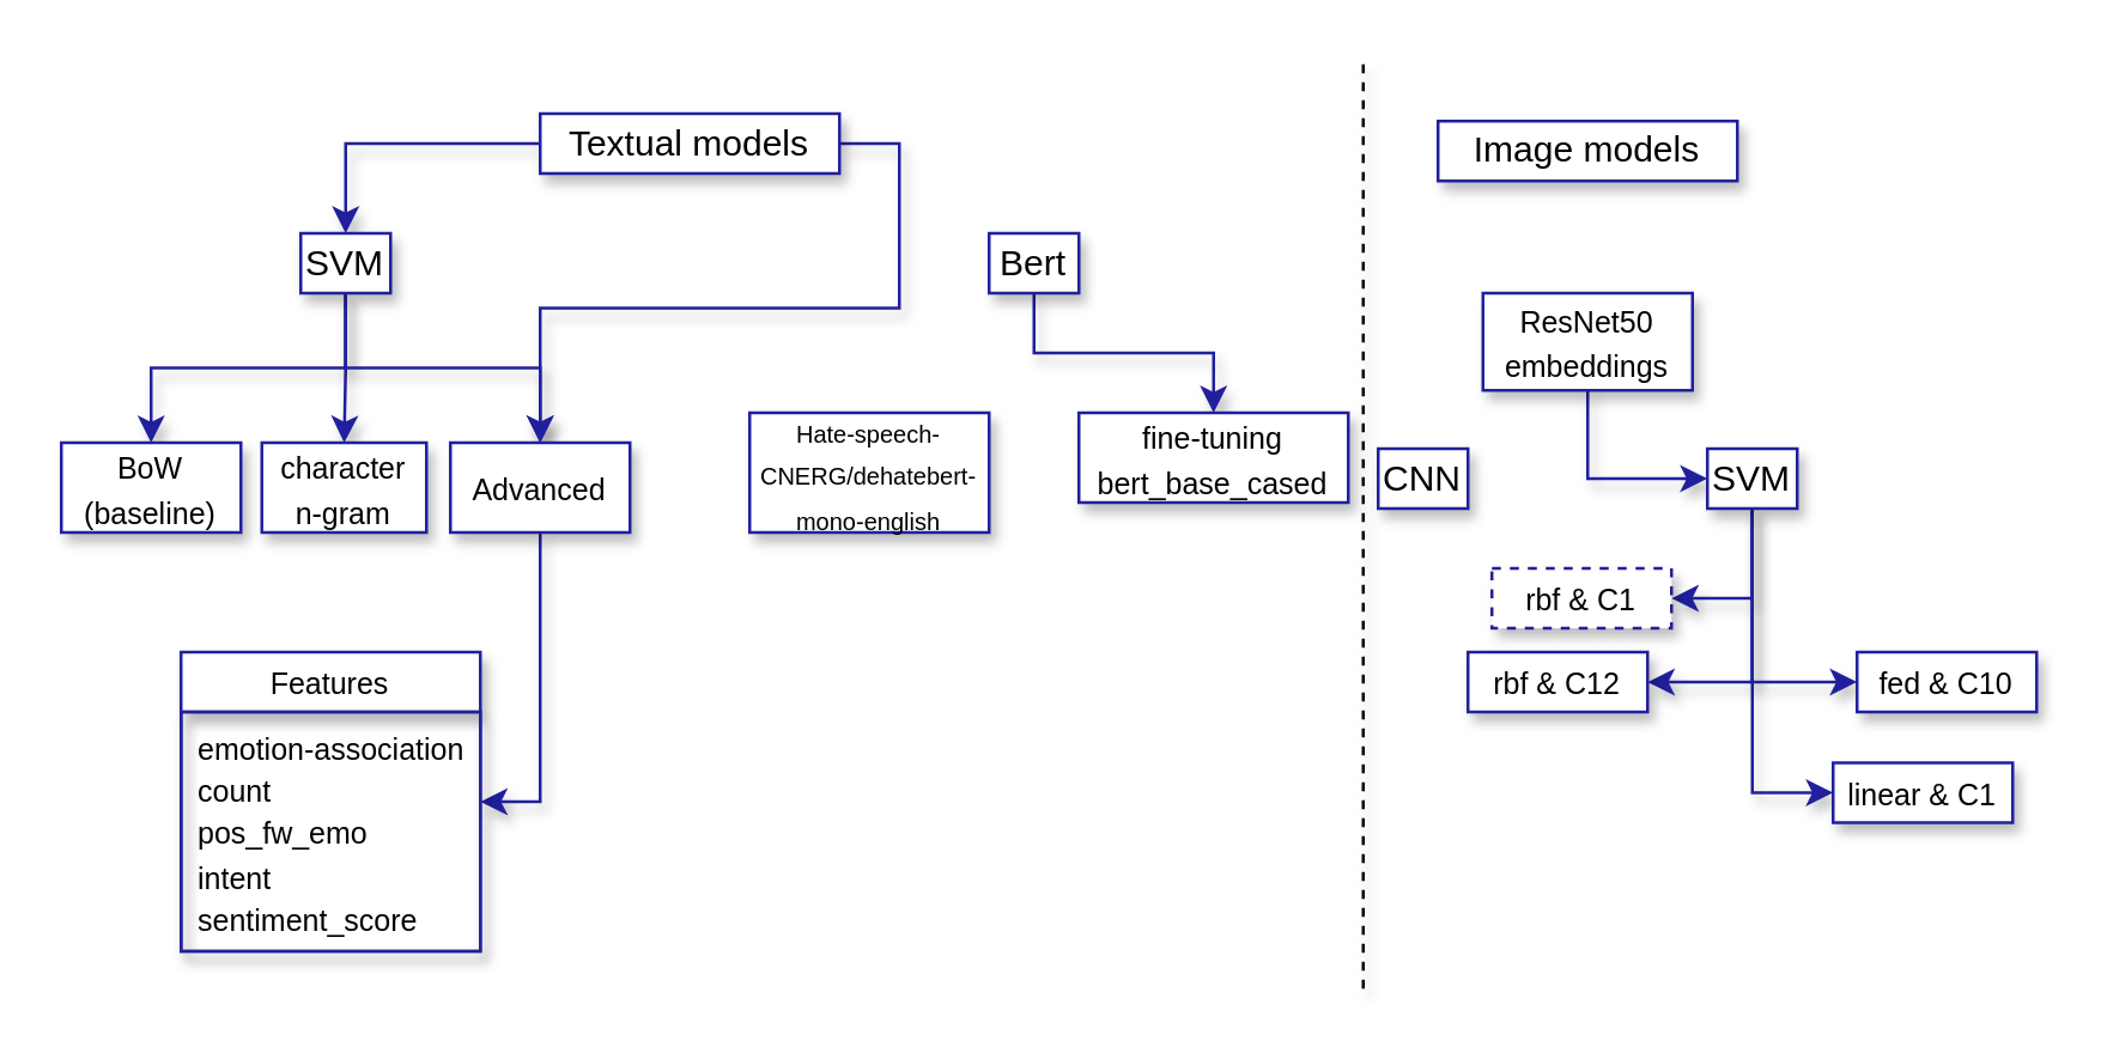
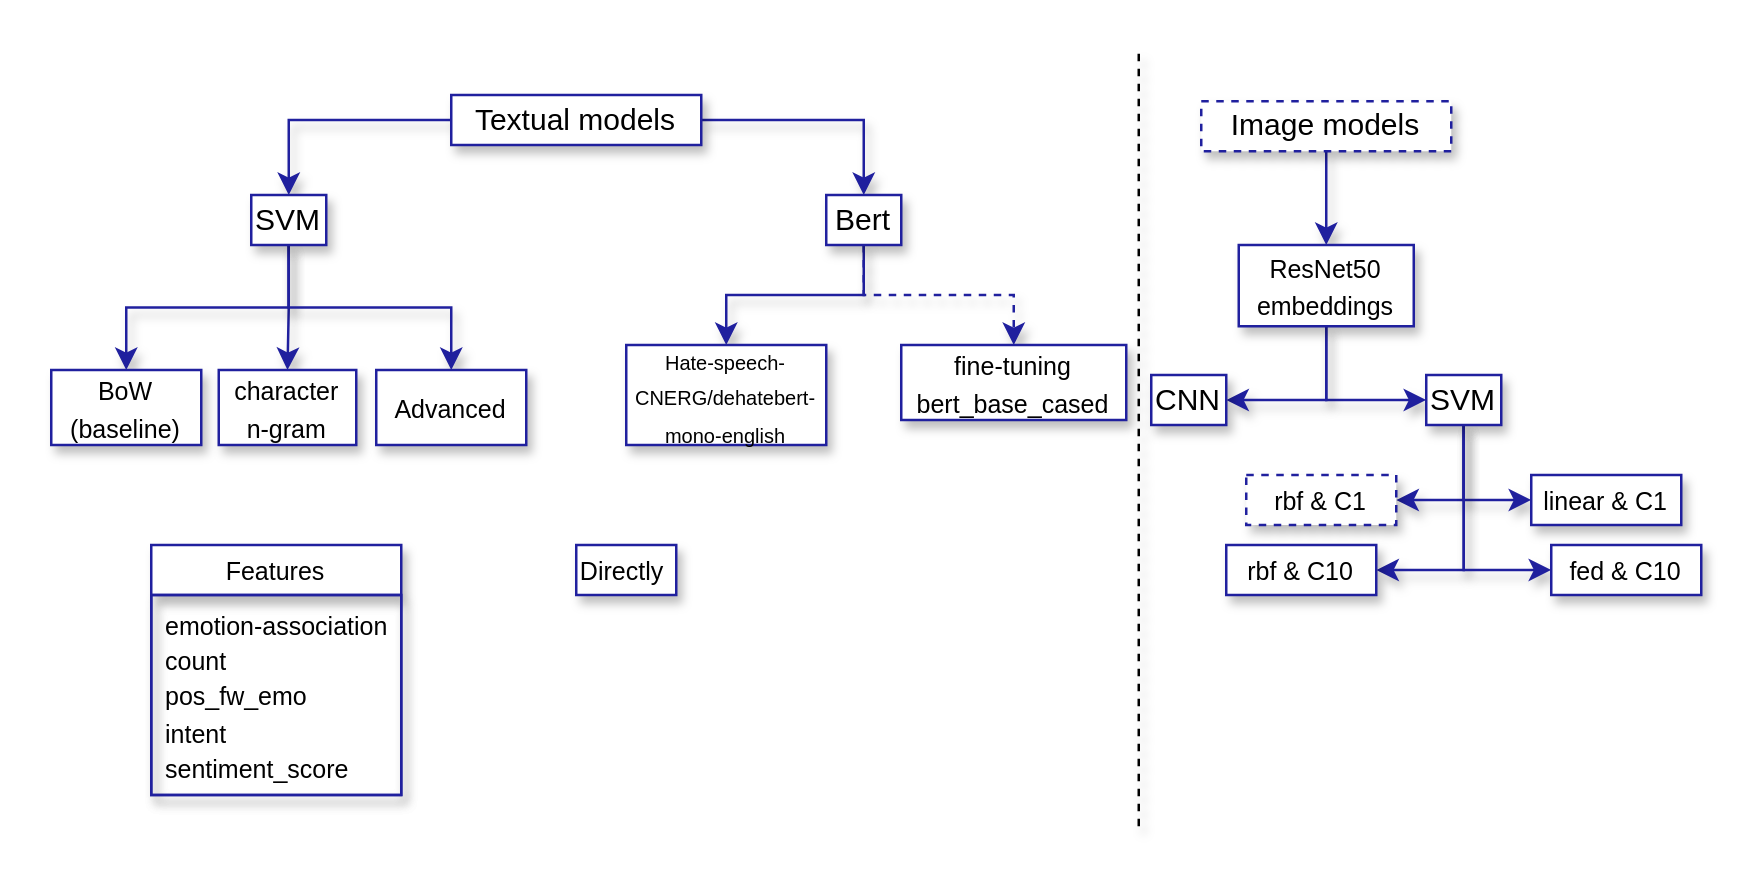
  <mxCell id="0" />
  <mxCell id="1" parent="0" />
  <mxCell id="2" style="edgeStyle=orthogonalEdgeStyle;rounded=0;orthogonalLoop=1;jettySize=auto;html=1;entryX=0.5;entryY=0;entryDx=0;entryDy=0;strokeColor=#20209E;shadow=1;" edge="1" parent="1" source="4" target="8"><mxGeometry relative="1" as="geometry" /></mxCell>
- <mxCell id="3" style="edgeStyle=orthogonalEdgeStyle;rounded=0;orthogonalLoop=1;jettySize=auto;html=1;exitX=1;exitY=0.5;exitDx=0;exitDy=0;strokeColor=#20209E;shadow=1;" edge="1" parent="1" source="4" target="15"><mxGeometry relative="1" as="geometry" /></mxCell>
+ <mxCell id="3" style="edgeStyle=orthogonalEdgeStyle;rounded=0;orthogonalLoop=1;jettySize=auto;html=1;exitX=1;exitY=0.5;exitDx=0;exitDy=0;entryX=0.5;entryY=0;entryDx=0;entryDy=0;strokeColor=#20209E;shadow=1;" edge="1" parent="1" source="4" target="11"><mxGeometry relative="1" as="geometry" /></mxCell>
  <mxCell id="4" value="Textual models" style="rounded=0;whiteSpace=wrap;html=1;strokeColor=#20209E;shadow=1;" vertex="1" parent="1"><mxGeometry x="180" y="37.5" width="100" height="20" as="geometry" /></mxCell>
  <mxCell id="5" style="edgeStyle=orthogonalEdgeStyle;rounded=0;orthogonalLoop=1;jettySize=auto;html=1;exitX=0.5;exitY=1;exitDx=0;exitDy=0;strokeColor=#20209E;shadow=1;" edge="1" parent="1" source="8" target="13"><mxGeometry relative="1" as="geometry" /></mxCell>
  <mxCell id="6" style="edgeStyle=orthogonalEdgeStyle;rounded=0;orthogonalLoop=1;jettySize=auto;html=1;exitX=0.5;exitY=1;exitDx=0;exitDy=0;entryX=0.5;entryY=0;entryDx=0;entryDy=0;strokeColor=#20209E;shadow=1;" edge="1" parent="1" source="8" target="12"><mxGeometry relative="1" as="geometry" /></mxCell>
  <mxCell id="7" style="edgeStyle=orthogonalEdgeStyle;rounded=0;orthogonalLoop=1;jettySize=auto;html=1;exitX=0.5;exitY=1;exitDx=0;exitDy=0;strokeColor=#20209E;shadow=1;" edge="1" parent="1" source="8" target="15"><mxGeometry relative="1" as="geometry" /></mxCell>
  <mxCell id="8" value="SVM" style="rounded=0;whiteSpace=wrap;html=1;strokeColor=#20209E;shadow=1;" vertex="1" parent="1"><mxGeometry x="100" y="77.5" width="30" height="20" as="geometry" /></mxCell>
- <mxCell id="10" style="edgeStyle=orthogonalEdgeStyle;rounded=0;orthogonalLoop=1;jettySize=auto;html=1;exitX=0.5;exitY=1;exitDx=0;exitDy=0;strokeColor=#20209E;shadow=1;" edge="1" parent="1" source="11" target="17"><mxGeometry relative="1" as="geometry" /></mxCell>
+ <mxCell id="9" style="edgeStyle=orthogonalEdgeStyle;rounded=0;orthogonalLoop=1;jettySize=auto;html=1;exitX=0.5;exitY=1;exitDx=0;exitDy=0;strokeColor=#20209E;shadow=1;" edge="1" parent="1" source="11" target="16"><mxGeometry relative="1" as="geometry" /></mxCell>
+ <mxCell id="10" style="edgeStyle=orthogonalEdgeStyle;rounded=0;orthogonalLoop=1;jettySize=auto;html=1;exitX=0.5;exitY=1;exitDx=0;exitDy=0;strokeColor=#20209E;shadow=1;dashed=1;" edge="1" parent="1" source="11" target="17"><mxGeometry relative="1" as="geometry" /></mxCell>
  <mxCell id="11" value="Bert" style="rounded=0;whiteSpace=wrap;html=1;strokeColor=#20209E;shadow=1;" vertex="1" parent="1"><mxGeometry x="330" y="77.5" width="30" height="20" as="geometry" /></mxCell>
  <mxCell id="12" value="&lt;font style=&quot;font-size: 10px;&quot;&gt;BoW (baseline)&lt;/font&gt;" style="rounded=0;whiteSpace=wrap;html=1;strokeColor=#20209E;shadow=1;" vertex="1" parent="1"><mxGeometry x="20" y="147.5" width="60" height="30" as="geometry" /></mxCell>
  <mxCell id="13" value="&lt;font style=&quot;font-size: 10px;&quot;&gt;character n-gram&lt;/font&gt;" style="whiteSpace=wrap;html=1;strokeColor=#20209E;shadow=1;" vertex="1" parent="1"><mxGeometry x="87" y="147.5" width="55" height="30" as="geometry" /></mxCell>
- <mxCell id="14" style="edgeStyle=orthogonalEdgeStyle;rounded=0;orthogonalLoop=1;jettySize=auto;html=1;exitX=0.5;exitY=1;exitDx=0;exitDy=0;entryX=1;entryY=0.5;entryDx=0;entryDy=0;strokeColor=#20209E;shadow=1;" edge="1" parent="1" source="15" target="34"><mxGeometry relative="1" as="geometry" /></mxCell>
  <mxCell id="15" value="&lt;font style=&quot;font-size: 10px;&quot;&gt;Advanced&lt;/font&gt;" style="whiteSpace=wrap;html=1;strokeColor=#20209E;shadow=1;" vertex="1" parent="1"><mxGeometry x="150" y="147.5" width="60" height="30" as="geometry" /></mxCell>
  <mxCell id="16" value="&lt;font style=&quot;font-size: 8px;&quot;&gt;Hate-speech-CNERG/dehatebert-mono-english&lt;/font&gt;" style="whiteSpace=wrap;html=1;strokeColor=#20209E;shadow=1;" vertex="1" parent="1"><mxGeometry x="250" y="137.5" width="80" height="40" as="geometry" /></mxCell>
  <mxCell id="17" value="&lt;font style=&quot;font-size: 10px;&quot;&gt;fine-tuning bert_base_cased&lt;/font&gt;" style="whiteSpace=wrap;html=1;strokeColor=#20209E;shadow=1;" vertex="1" parent="1"><mxGeometry x="360" y="137.5" width="90" height="30" as="geometry" /></mxCell>
- <mxCell id="20" value="Image models" style="whiteSpace=wrap;html=1;strokeColor=#20209E;shadow=1;" vertex="1" parent="1"><mxGeometry x="480" y="40" width="100" height="20" as="geometry" /></mxCell>
+ <mxCell id="18" value="&lt;font style=&quot;font-size: 10px;&quot;&gt;Directly&amp;nbsp;&lt;/font&gt;" style="whiteSpace=wrap;html=1;strokeColor=#20209E;shadow=1;" vertex="1" parent="1"><mxGeometry x="230" y="217.5" width="40" height="20" as="geometry" /></mxCell>
+ <mxCell id="19" style="edgeStyle=orthogonalEdgeStyle;rounded=0;orthogonalLoop=1;jettySize=auto;html=1;entryX=0.5;entryY=0;entryDx=0;entryDy=0;strokeColor=#20209E;shadow=1;" edge="1" parent="1" source="20" target="23"><mxGeometry relative="1" as="geometry" /></mxCell>
+ <mxCell id="20" value="Image models" style="whiteSpace=wrap;html=1;strokeColor=#20209E;shadow=1;dashed=1;" vertex="1" parent="1"><mxGeometry x="480" y="40" width="100" height="20" as="geometry" /></mxCell>
  <mxCell id="21" style="edgeStyle=orthogonalEdgeStyle;rounded=0;orthogonalLoop=1;jettySize=auto;html=1;exitX=0.5;exitY=1;exitDx=0;exitDy=0;entryX=0;entryY=0.5;entryDx=0;entryDy=0;strokeColor=#20209E;shadow=1;" edge="1" parent="1" source="23" target="28"><mxGeometry relative="1" as="geometry" /></mxCell>
+ <mxCell id="22" style="edgeStyle=orthogonalEdgeStyle;rounded=0;orthogonalLoop=1;jettySize=auto;html=1;exitX=0.5;exitY=1;exitDx=0;exitDy=0;entryX=1;entryY=0.5;entryDx=0;entryDy=0;strokeColor=#20209E;shadow=1;" edge="1" parent="1" source="23" target="29"><mxGeometry relative="1" as="geometry" /></mxCell>
  <mxCell id="23" value="&lt;font style=&quot;font-size: 10px;&quot;&gt;ResNet50 embeddings&lt;/font&gt;" style="whiteSpace=wrap;html=1;strokeColor=#20209E;shadow=1;" vertex="1" parent="1"><mxGeometry x="495" y="97.5" width="70" height="32.5" as="geometry" /></mxCell>
  <mxCell id="24" style="edgeStyle=orthogonalEdgeStyle;rounded=0;orthogonalLoop=1;jettySize=auto;html=1;exitX=0.5;exitY=1;exitDx=0;exitDy=0;entryX=1;entryY=0.5;entryDx=0;entryDy=0;strokeColor=#20209E;shadow=1;" edge="1" parent="1" source="28" target="30"><mxGeometry relative="1" as="geometry" /></mxCell>
  <mxCell id="25" style="edgeStyle=orthogonalEdgeStyle;rounded=0;orthogonalLoop=1;jettySize=auto;html=1;exitX=0.5;exitY=1;exitDx=0;exitDy=0;entryX=0;entryY=0.5;entryDx=0;entryDy=0;strokeColor=#20209E;shadow=1;" edge="1" parent="1" source="28" target="32"><mxGeometry relative="1" as="geometry" /></mxCell>
  <mxCell id="26" style="edgeStyle=orthogonalEdgeStyle;rounded=0;orthogonalLoop=1;jettySize=auto;html=1;exitX=0.5;exitY=1;exitDx=0;exitDy=0;entryX=1;entryY=0.5;entryDx=0;entryDy=0;strokeColor=#20209E;shadow=1;" edge="1" parent="1" source="28" target="31"><mxGeometry relative="1" as="geometry" /></mxCell>
  <mxCell id="27" style="edgeStyle=orthogonalEdgeStyle;rounded=0;orthogonalLoop=1;jettySize=auto;html=1;exitX=0.5;exitY=1;exitDx=0;exitDy=0;entryX=0;entryY=0.5;entryDx=0;entryDy=0;strokeColor=#20209E;shadow=1;" edge="1" parent="1" source="28" target="33"><mxGeometry relative="1" as="geometry" /></mxCell>
  <mxCell id="28" value="SVM" style="rounded=0;whiteSpace=wrap;html=1;strokeColor=#20209E;shadow=1;" vertex="1" parent="1"><mxGeometry x="570" y="149.5" width="30" height="20" as="geometry" /></mxCell>
  <mxCell id="29" value="CNN" style="rounded=0;whiteSpace=wrap;html=1;strokeColor=#20209E;shadow=1;" vertex="1" parent="1"><mxGeometry x="460" y="149.5" width="30" height="20" as="geometry" /></mxCell>
  <mxCell id="30" value="&lt;font style=&quot;font-size: 10px;&quot;&gt;rbf &amp;amp; C1&lt;/font&gt;" style="whiteSpace=wrap;html=1;strokeColor=#20209E;shadow=1;dashed=1;" vertex="1" parent="1"><mxGeometry x="498" y="189.5" width="60" height="20" as="geometry" /></mxCell>
- <mxCell id="31" value="&lt;font style=&quot;font-size: 10px;&quot;&gt;rbf &amp;amp; C12&lt;/font&gt;" style="whiteSpace=wrap;html=1;strokeColor=#20209E;shadow=1;" vertex="1" parent="1"><mxGeometry x="490" y="217.5" width="60" height="20" as="geometry" /></mxCell>
- <mxCell id="32" value="&lt;font style=&quot;font-size: 10px;&quot;&gt;linear &amp;amp; C1&lt;/font&gt;" style="whiteSpace=wrap;html=1;strokeColor=#20209E;shadow=1;" vertex="1" parent="1"><mxGeometry x="612" y="254.5" width="60" height="20" as="geometry" /></mxCell>
+ <mxCell id="31" value="&lt;font style=&quot;font-size: 10px;&quot;&gt;rbf &amp;amp; C10&lt;/font&gt;" style="whiteSpace=wrap;html=1;strokeColor=#20209E;shadow=1;" vertex="1" parent="1"><mxGeometry x="490" y="217.5" width="60" height="20" as="geometry" /></mxCell>
+ <mxCell id="32" value="&lt;font style=&quot;font-size: 10px;&quot;&gt;linear &amp;amp; C1&lt;/font&gt;" style="whiteSpace=wrap;html=1;strokeColor=#20209E;shadow=1;" vertex="1" parent="1"><mxGeometry x="612" y="189.5" width="60" height="20" as="geometry" /></mxCell>
  <mxCell id="33" value="&lt;font style=&quot;font-size: 10px;&quot;&gt;fed &amp;amp; C10&lt;/font&gt;" style="whiteSpace=wrap;html=1;strokeColor=#20209E;shadow=1;" vertex="1" parent="1"><mxGeometry x="620" y="217.5" width="60" height="20" as="geometry" /></mxCell>
  <mxCell id="34" value="&lt;font style=&quot;font-size: 10px;&quot;&gt;Features&lt;/font&gt;" style="swimlane;fontStyle=0;childLayout=stackLayout;horizontal=1;startSize=20;horizontalStack=0;resizeParent=1;resizeParentMax=0;resizeLast=0;collapsible=1;marginBottom=0;whiteSpace=wrap;html=1;strokeColor=#20209E;shadow=1;" vertex="1" parent="1"><mxGeometry x="60" y="217.5" width="100" height="100" as="geometry"><mxRectangle x="80" y="719.5" width="80" height="30" as="alternateBounds" /></mxGeometry></mxCell>
  <mxCell id="35" value="&lt;font style=&quot;font-size: 10px;&quot;&gt;emotion-association&lt;br&gt;count&lt;br&gt;pos_fw_emo&lt;br&gt;intent&lt;br&gt;sentiment_score&lt;br&gt;&lt;/font&gt;" style="text;strokeColor=#20209E;fillColor=none;align=left;verticalAlign=middle;spacingLeft=4;spacingRight=4;overflow=hidden;points=[[0,0.5],[1,0.5]];portConstraint=eastwest;rotatable=0;whiteSpace=wrap;html=1;shadow=1;" vertex="1" parent="34"><mxGeometry y="20" width="100" height="80" as="geometry" /></mxCell>
  <mxCell id="36" value="" style="endArrow=none;dashed=1;html=1;rounded=0;shadow=1;" edge="1" parent="1"><mxGeometry width="50" height="50" relative="1" as="geometry"><mxPoint x="455" y="330" as="sourcePoint" /><mxPoint x="455" y="20" as="targetPoint" /></mxGeometry></mxCell>
